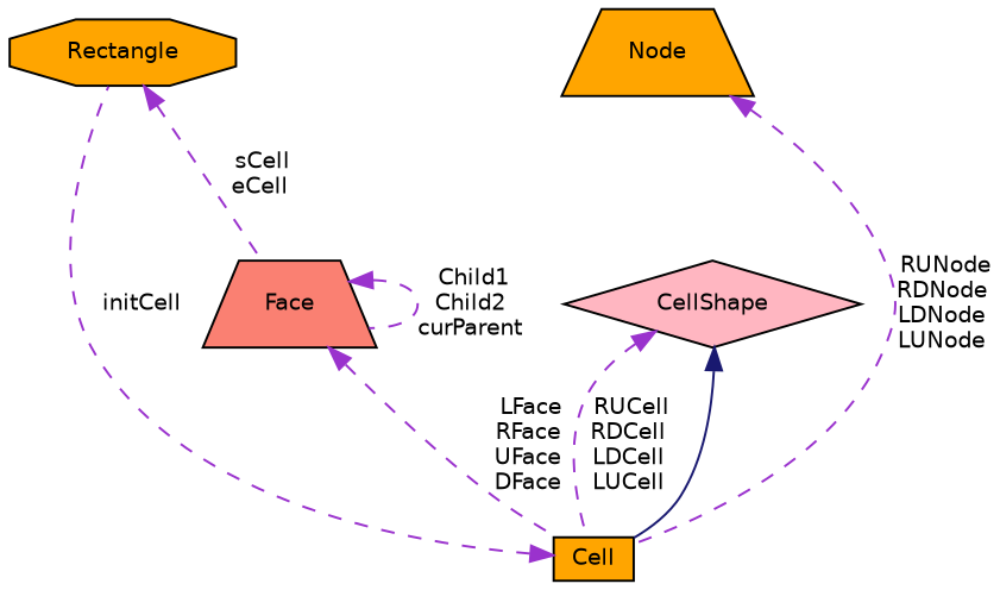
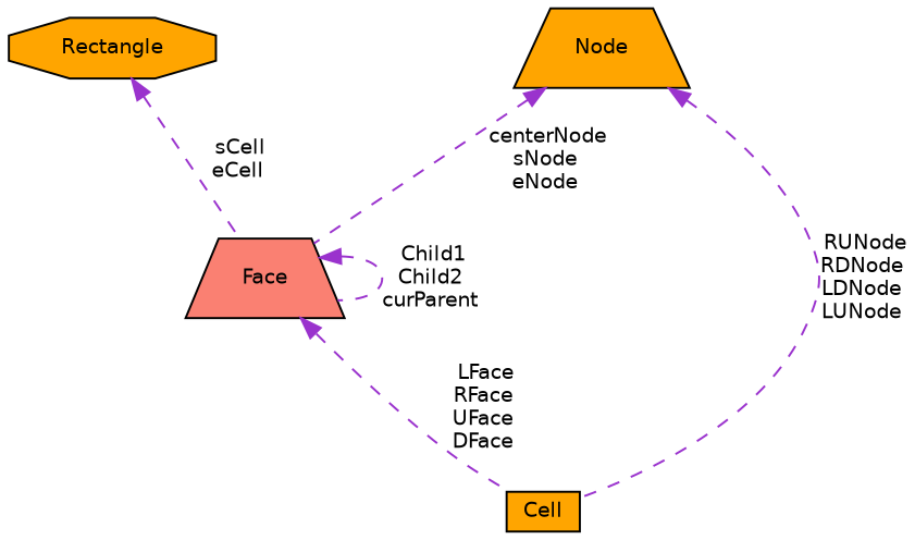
  digraph {
    node [color=black fillcolor=orange fontname=Helvetica fontsize=10 shape=trapezium style=filled]
    edge [color=darkorchid3 dir=back fontname=Helvetica fontsize=10 labelfontname=Helvetica labelfontsize=10 style=dashed]
    n1 [fontcolor=black height=0.2 label=Rectangle shape=octagon width=0.4]
    n2 [fillcolor=salmon height=0.2 label=Face width=0.4]
    n3 [height=0.2 label=Cell shape=box width=0.4]
-   n4 [fillcolor=lightpink height=0.2 label=CellShape shape=diamond width=0.4]
    n5 [height=0.2 label="Node" width=0.4]
    n1 -> n2 [label=" sCell\neCell"]
    n2 -> n2 [label=" Child1\nChild2\ncurParent"]
    n2 -> n3 [label=" LFace\nRFace\nUFace\nDFace"]
-   n3 -> n1 [label=" initCell"]
-   n4 -> n3 [color=midnightblue style=solid]
-   n4 -> n3 [label=" RUCell\nRDCell\nLDCell\nLUCell"]
+   n5 -> n2 [label=" centerNode\nsNode\neNode"]
    n5 -> n3 [label=" RUNode\nRDNode\nLDNode\nLUNode"]
  }
